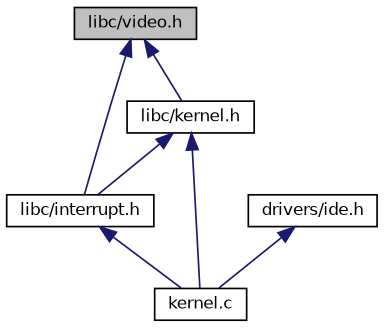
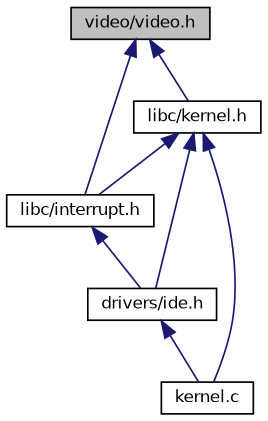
  digraph {
    node [color=black fillcolor=white fontname=Helvetica fontsize=10 shape=record style=filled]
    edge [color=midnightblue dir=back fontname=Helvetica fontsize=10 labelfontname=Helvetica labelfontsize=10 style=solid]
-   n1 [fillcolor=grey75 fontcolor=black height=0.2 label="libc/video.h" width=0.4]
+   n1 [fillcolor=grey75 fontcolor=black height=0.2 label="video/video.h" width=0.4]
    n2 [height=0.2 label="libc/kernel.h" width=0.4]
    n3 [height=0.2 label="libc/interrupt.h" width=0.4]
    n4 [height=0.2 label="kernel.c" width=0.4]
    n5 [height=0.2 label="drivers/ide.h" width=0.4]
    n1 -> n2
    n1 -> n3
    n2 -> n3
    n2 -> n4
-   n3 -> n4
+   n2 -> n5
+   n3 -> n5
    n5 -> n4
  }
